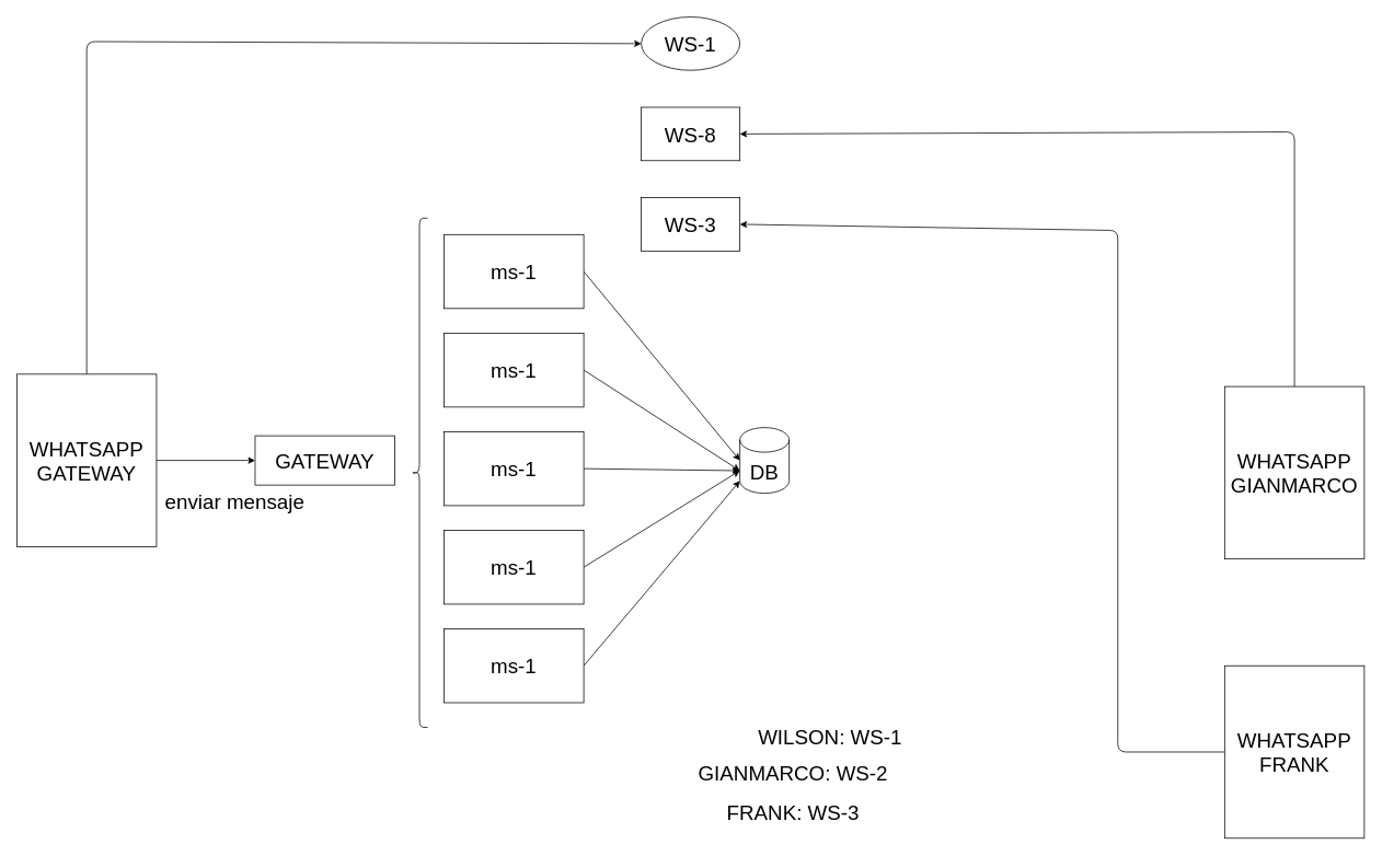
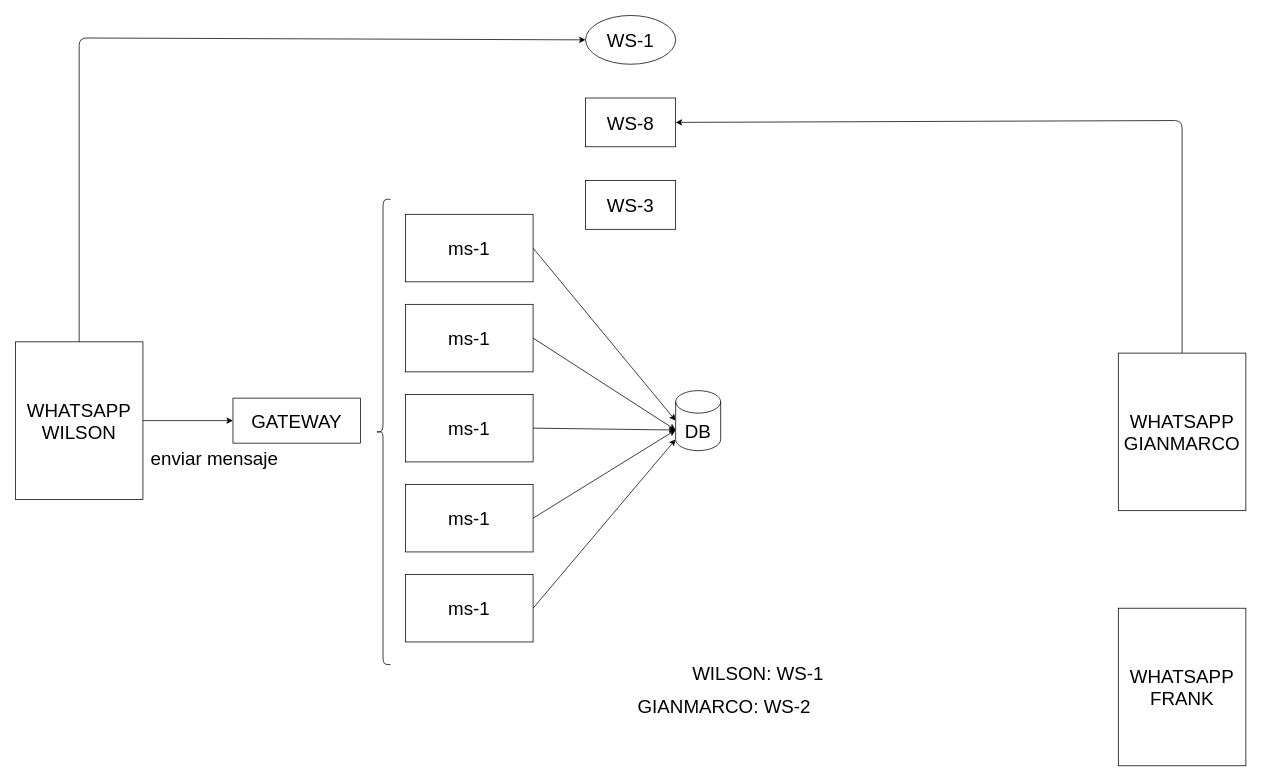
  <mxCell id="0" />
  <mxCell id="1" parent="0" />
  <mxCell id="2" style="edgeStyle=none;html=1;exitX=1;exitY=0.5;exitDx=0;exitDy=0;entryX=0;entryY=0.5;entryDx=0;entryDy=0;fontSize=25;" edge="1" parent="1" source="4" target="5"><mxGeometry relative="1" as="geometry" /></mxCell>
  <mxCell id="3" style="edgeStyle=none;html=1;exitX=0.5;exitY=0;exitDx=0;exitDy=0;entryX=0;entryY=0.5;entryDx=0;entryDy=0;fontSize=25;" edge="1" parent="1" source="4" target="21"><mxGeometry relative="1" as="geometry"><Array as="points"><mxPoint x="105" y="50" /></Array></mxGeometry></mxCell>
- <mxCell id="4" value="&lt;font style=&quot;font-size: 25px;&quot;&gt;WHATSAPP&lt;br&gt;GATEWAY&lt;/font&gt;" style="rounded=0;whiteSpace=wrap;html=1;" vertex="1" parent="1"><mxGeometry x="20" y="455" width="170" height="210" as="geometry" /></mxCell>
+ <mxCell id="4" value="&lt;font style=&quot;font-size: 25px;&quot;&gt;WHATSAPP&lt;br&gt;WILSON&lt;/font&gt;" style="rounded=0;whiteSpace=wrap;html=1;" vertex="1" parent="1"><mxGeometry x="20" y="455" width="170" height="210" as="geometry" /></mxCell>
  <mxCell id="5" value="GATEWAY" style="rounded=0;whiteSpace=wrap;html=1;fontSize=25;" vertex="1" parent="1"><mxGeometry x="310" y="530" width="170" height="60" as="geometry" /></mxCell>
  <mxCell id="6" value="" style="shape=curlyBracket;whiteSpace=wrap;html=1;rounded=1;labelPosition=left;verticalLabelPosition=middle;align=right;verticalAlign=middle;fontSize=25;" vertex="1" parent="1"><mxGeometry x="500" y="265" width="20" height="620" as="geometry" /></mxCell>
  <mxCell id="7" style="edgeStyle=none;html=1;exitX=1;exitY=0.5;exitDx=0;exitDy=0;entryX=0;entryY=0.5;entryDx=0;entryDy=0;entryPerimeter=0;fontSize=25;" edge="1" parent="1" source="8" target="20"><mxGeometry relative="1" as="geometry" /></mxCell>
  <mxCell id="8" value="ms-1" style="rounded=0;whiteSpace=wrap;html=1;fontSize=25;" vertex="1" parent="1"><mxGeometry x="540" y="285" width="170" height="90" as="geometry" /></mxCell>
  <mxCell id="9" style="edgeStyle=none;html=1;exitX=1;exitY=0.5;exitDx=0;exitDy=0;entryX=0;entryY=0;entryDx=0;entryDy=52.5;entryPerimeter=0;fontSize=25;" edge="1" parent="1" source="10" target="20"><mxGeometry relative="1" as="geometry" /></mxCell>
  <mxCell id="10" value="ms-1" style="rounded=0;whiteSpace=wrap;html=1;fontSize=25;" vertex="1" parent="1"><mxGeometry x="540" y="405" width="170" height="90" as="geometry" /></mxCell>
  <mxCell id="11" style="edgeStyle=none;html=1;exitX=1;exitY=0.5;exitDx=0;exitDy=0;entryX=0;entryY=0;entryDx=0;entryDy=52.5;entryPerimeter=0;fontSize=25;" edge="1" parent="1" source="12" target="20"><mxGeometry relative="1" as="geometry" /></mxCell>
  <mxCell id="12" value="ms-1" style="rounded=0;whiteSpace=wrap;html=1;fontSize=25;" vertex="1" parent="1"><mxGeometry x="540" y="525" width="170" height="90" as="geometry" /></mxCell>
  <mxCell id="13" style="edgeStyle=none;html=1;exitX=1;exitY=0.5;exitDx=0;exitDy=0;entryX=0;entryY=0;entryDx=0;entryDy=52.5;entryPerimeter=0;fontSize=25;" edge="1" parent="1" source="14" target="20"><mxGeometry relative="1" as="geometry" /></mxCell>
  <mxCell id="14" value="ms-1" style="rounded=0;whiteSpace=wrap;html=1;fontSize=25;" vertex="1" parent="1"><mxGeometry x="540" y="645" width="170" height="90" as="geometry" /></mxCell>
  <mxCell id="15" style="edgeStyle=none;html=1;exitX=1;exitY=0.5;exitDx=0;exitDy=0;entryX=0;entryY=1;entryDx=0;entryDy=-15;entryPerimeter=0;fontSize=25;" edge="1" parent="1" source="16" target="20"><mxGeometry relative="1" as="geometry" /></mxCell>
  <mxCell id="16" value="ms-1" style="rounded=0;whiteSpace=wrap;html=1;fontSize=25;" vertex="1" parent="1"><mxGeometry x="540" y="765" width="170" height="90" as="geometry" /></mxCell>
  <mxCell id="17" value="enviar mensaje" style="text;html=1;align=center;verticalAlign=middle;resizable=0;points=[];autosize=1;strokeColor=none;fillColor=none;fontSize=25;" vertex="1" parent="1"><mxGeometry x="190" y="590" width="190" height="40" as="geometry" /></mxCell>
  <mxCell id="18" style="edgeStyle=none;html=1;exitX=0.5;exitY=0;exitDx=0;exitDy=0;entryX=1;entryY=0.5;entryDx=0;entryDy=0;fontSize=25;" edge="1" parent="1" source="19" target="22"><mxGeometry relative="1" as="geometry"><Array as="points"><mxPoint x="1575" y="160" /></Array></mxGeometry></mxCell>
  <mxCell id="19" value="&lt;font style=&quot;font-size: 25px;&quot;&gt;WHATSAPP&lt;br&gt;GIANMARCO&lt;/font&gt;" style="rounded=0;whiteSpace=wrap;html=1;" vertex="1" parent="1"><mxGeometry x="1490" y="470" width="170" height="210" as="geometry" /></mxCell>
  <mxCell id="20" value="DB" style="shape=cylinder3;whiteSpace=wrap;html=1;boundedLbl=1;backgroundOutline=1;size=15;fontSize=25;" vertex="1" parent="1"><mxGeometry x="900" y="520" width="60" height="80" as="geometry" /></mxCell>
  <mxCell id="21" value="WS-1" style="ellipse;whiteSpace=wrap;html=1;fontSize=25;" vertex="1" parent="1"><mxGeometry y="20" width="120" height="65" as="geometry" x="780" /></mxCell>
  <mxCell id="22" value="WS-8" style="rounded=0;whiteSpace=wrap;html=1;fontSize=25;" vertex="1" parent="1"><mxGeometry y="130" width="120" height="65" as="geometry" x="780" /></mxCell>
  <mxCell id="23" value="WS-3" style="rounded=0;whiteSpace=wrap;html=1;fontSize=25;" vertex="1" parent="1"><mxGeometry y="240" width="120" height="65" as="geometry" x="780" /></mxCell>
  <mxCell id="24" value="GIANMARCO: WS-2" style="text;html=1;strokeColor=none;fillColor=none;align=center;verticalAlign=middle;whiteSpace=wrap;rounded=0;fontSize=25;" vertex="1" parent="1"><mxGeometry x="835" y="925" width="260" height="30" as="geometry" /></mxCell>
  <mxCell id="25" value="WILSON: WS-1" style="text;html=1;strokeColor=none;fillColor=none;align=center;verticalAlign=middle;whiteSpace=wrap;rounded=0;fontSize=25;" vertex="1" parent="1"><mxGeometry x="895" y="881" width="230" height="30" as="geometry" /></mxCell>
- <mxCell id="26" style="edgeStyle=none;html=1;exitX=0;exitY=0.5;exitDx=0;exitDy=0;entryX=1;entryY=0.5;entryDx=0;entryDy=0;fontSize=25;" edge="1" parent="1" source="27" target="23"><mxGeometry relative="1" as="geometry"><Array as="points"><mxPoint x="1360" y="915" /><mxPoint x="1360" y="280" /></Array></mxGeometry></mxCell>
  <mxCell id="27" value="&lt;font style=&quot;font-size: 25px;&quot;&gt;WHATSAPP&lt;br&gt;FRANK&lt;br&gt;&lt;/font&gt;" style="rounded=0;whiteSpace=wrap;html=1;" vertex="1" parent="1"><mxGeometry x="1490" y="810" width="170" height="210" as="geometry" /></mxCell>
- <mxCell id="28" value="FRANK: WS-3" style="text;html=1;strokeColor=none;fillColor=none;align=center;verticalAlign=middle;whiteSpace=wrap;rounded=0;fontSize=25;" vertex="1" parent="1"><mxGeometry x="835" y="973" width="260" height="30" as="geometry" /></mxCell>
